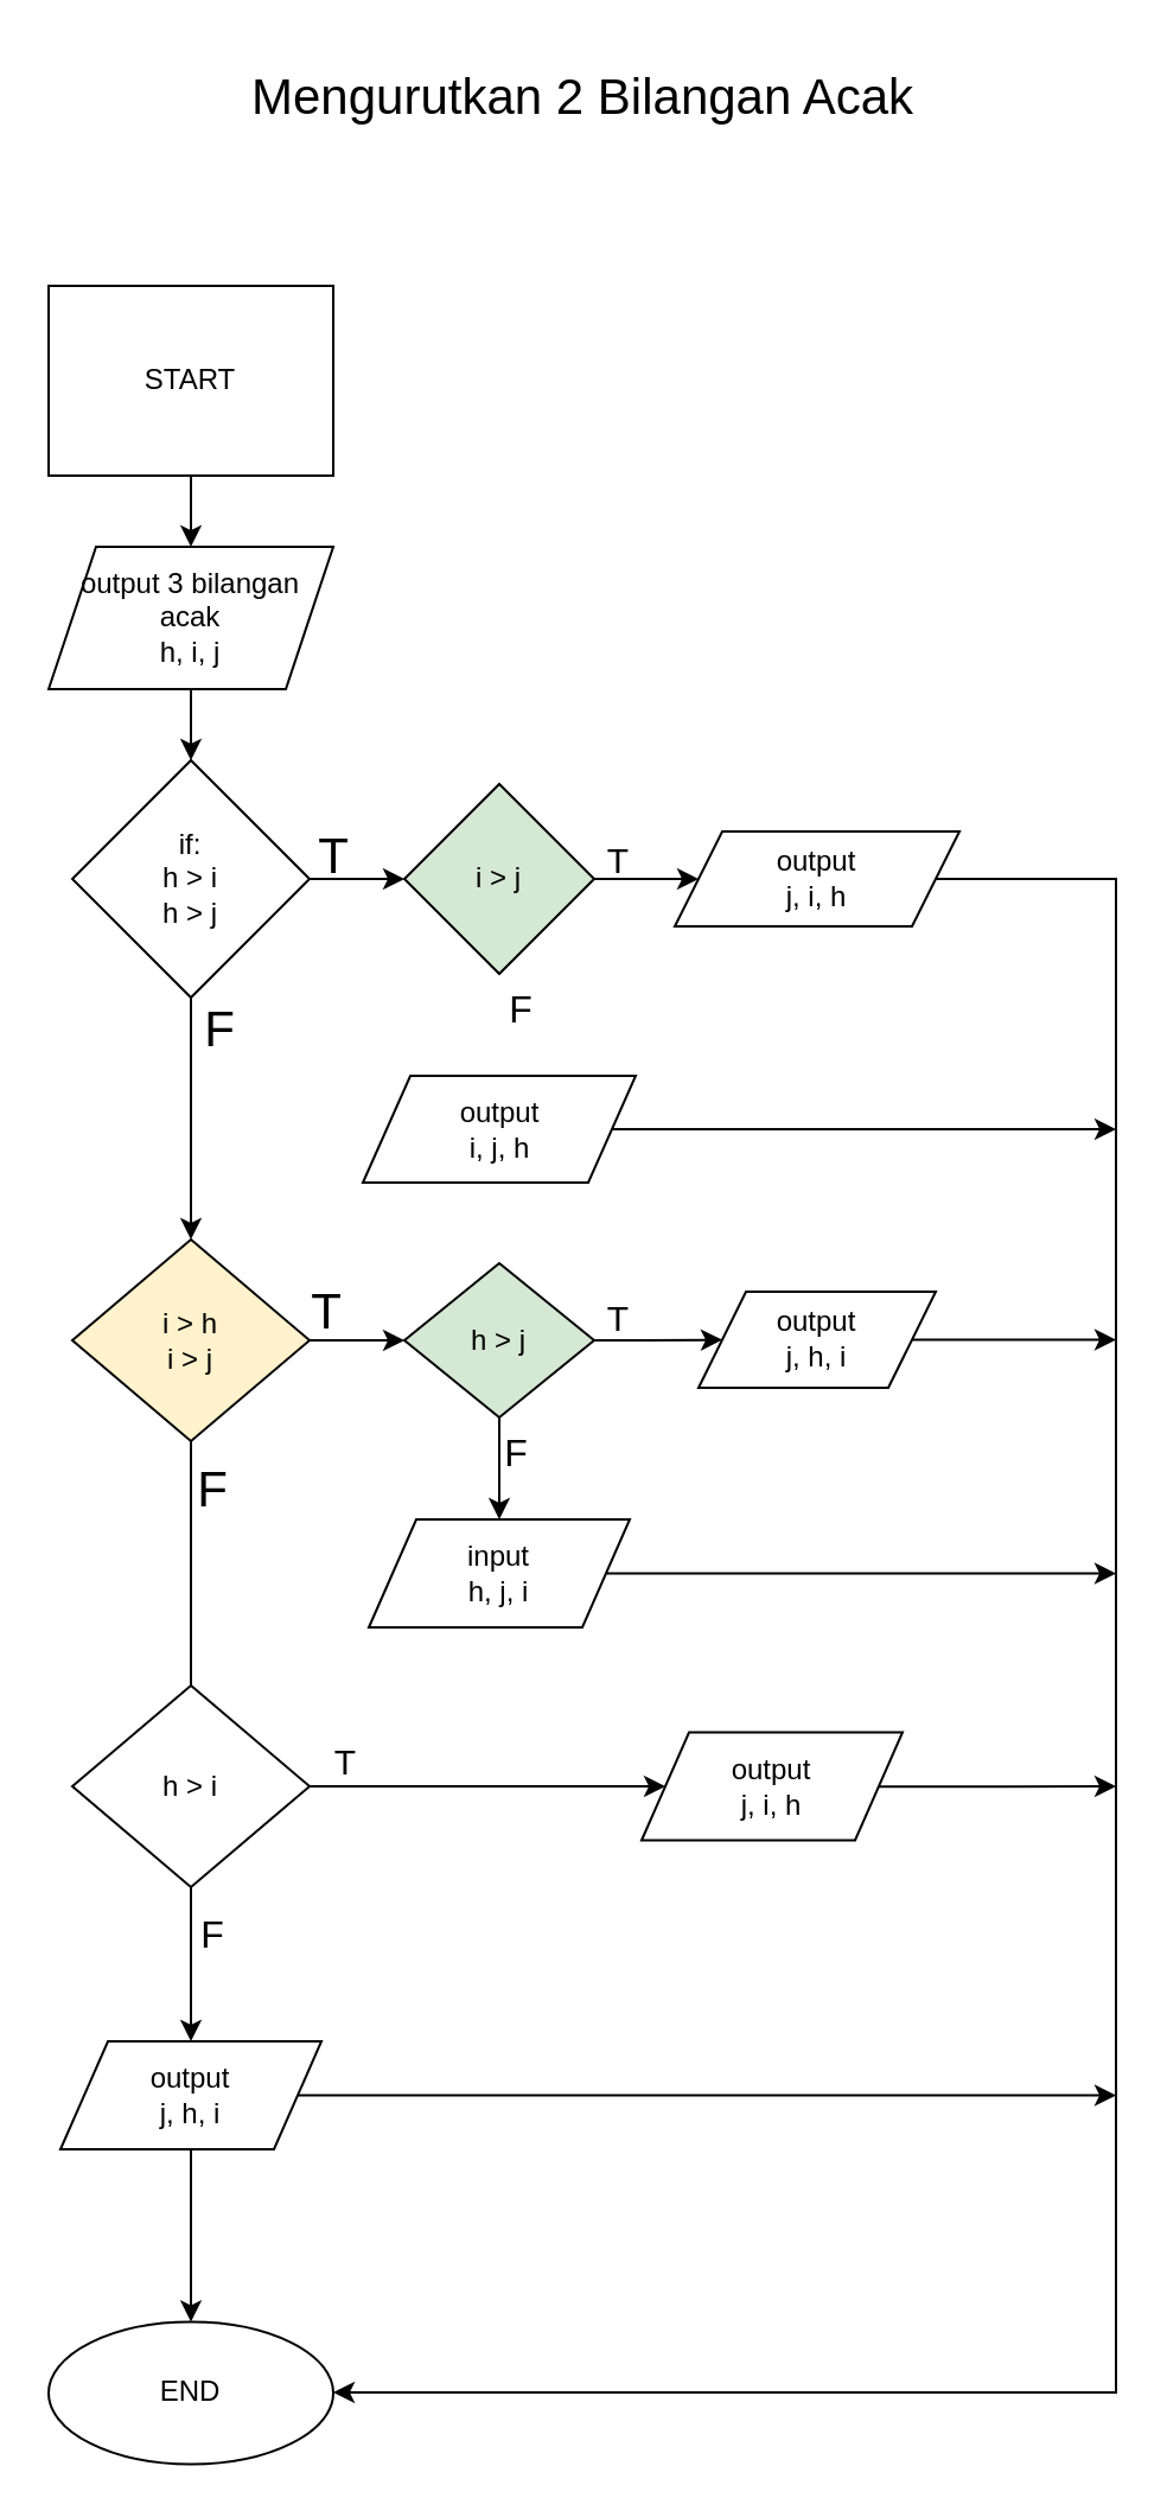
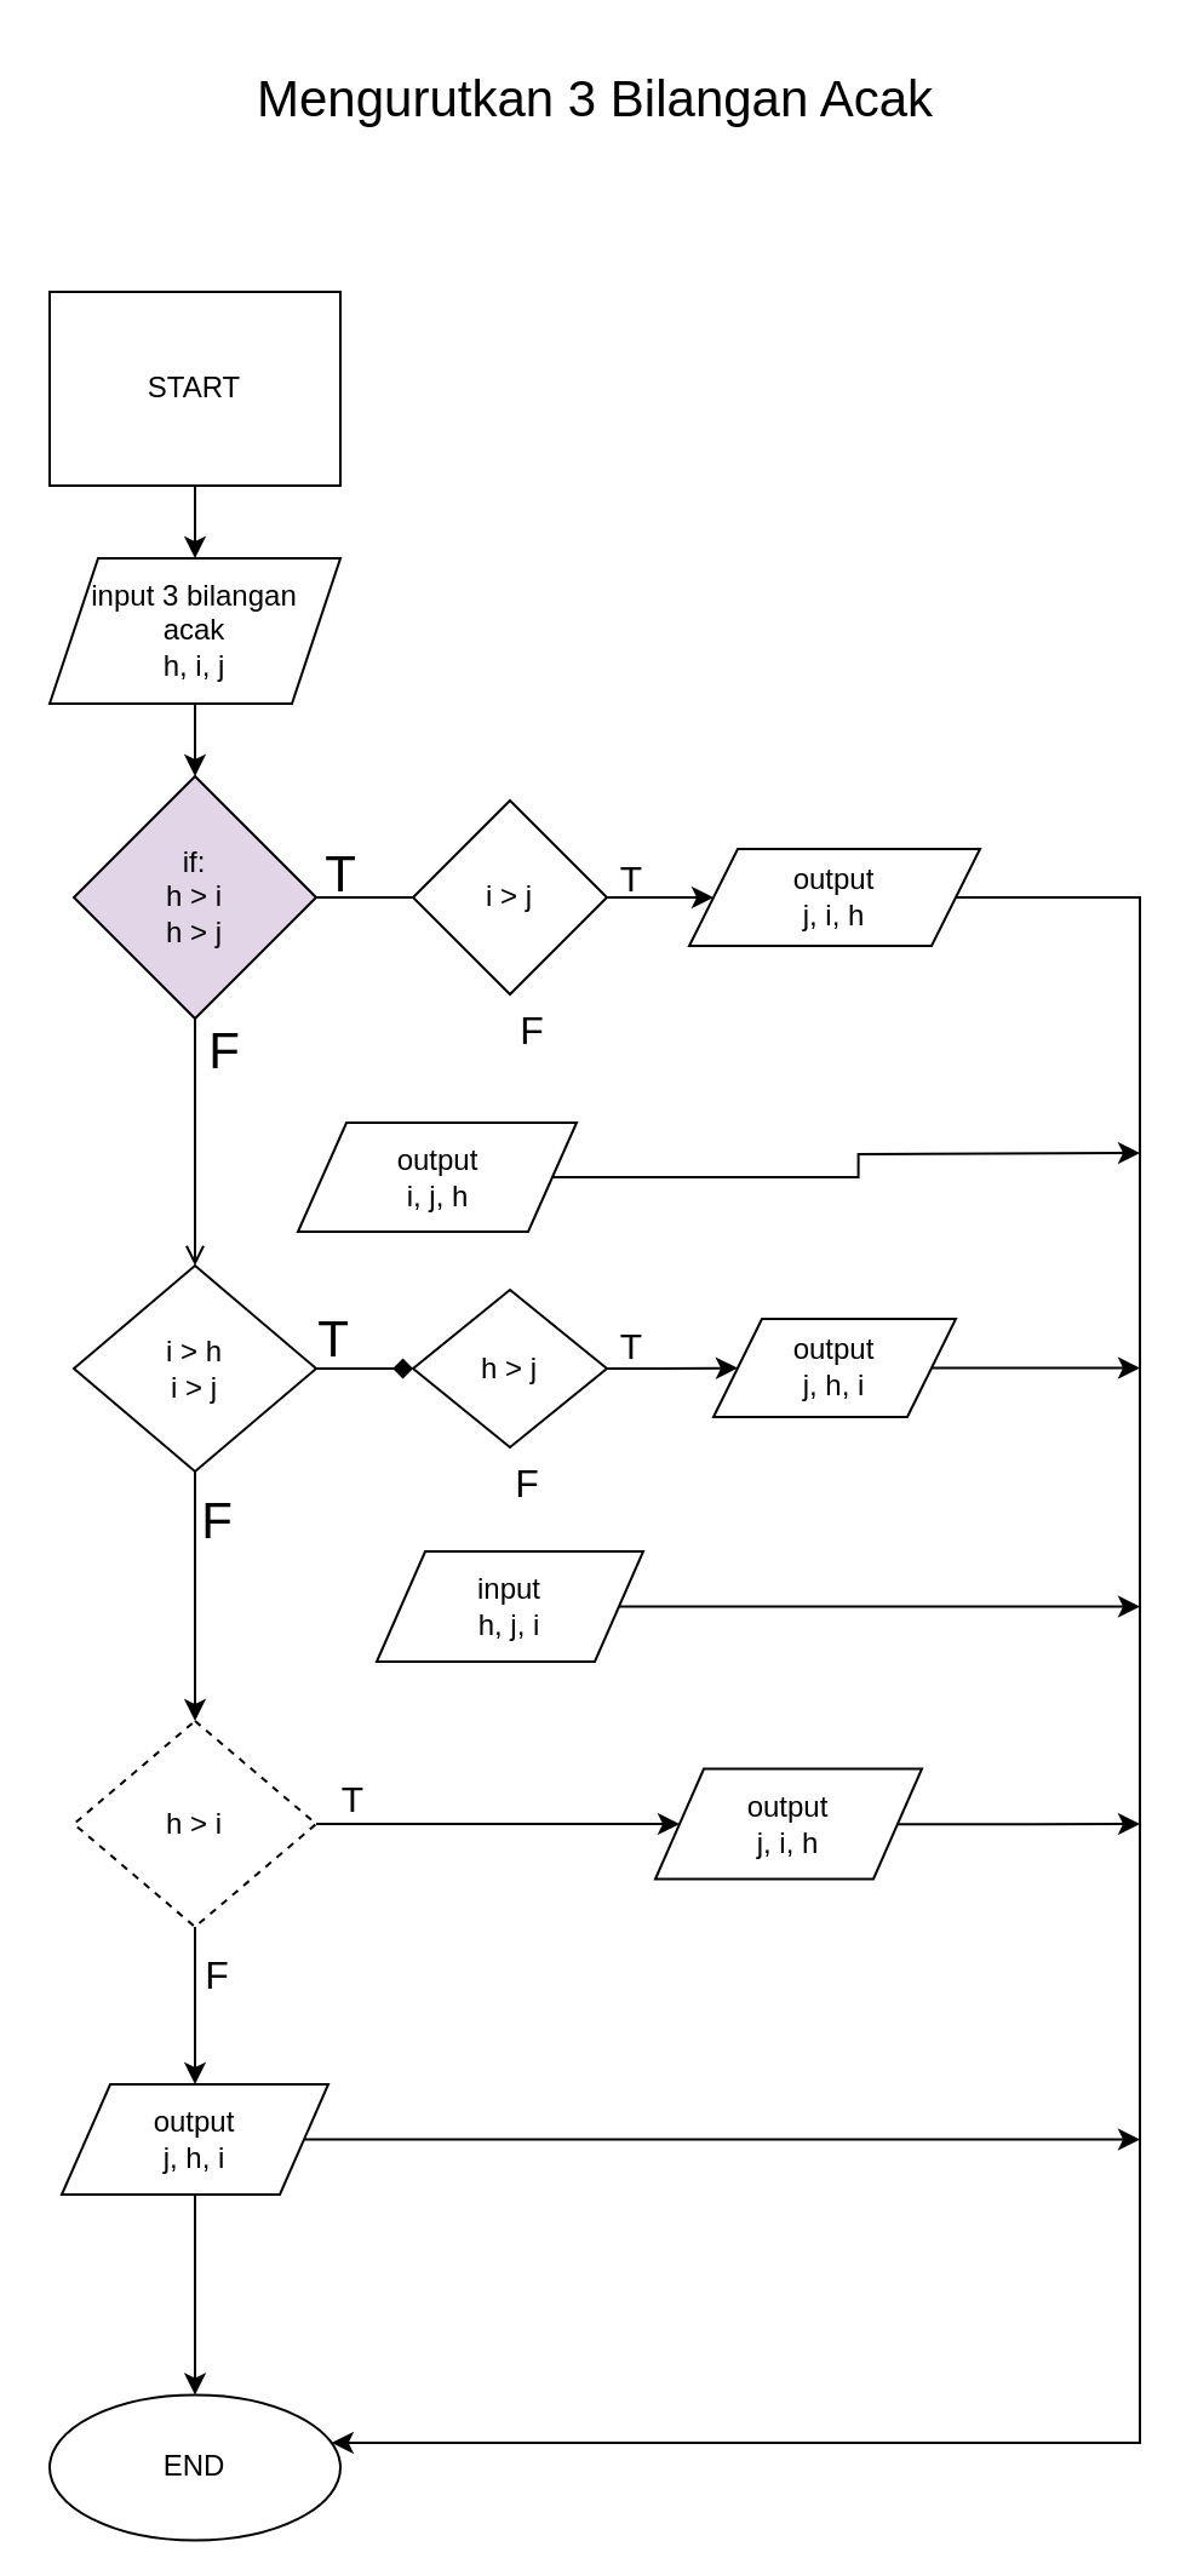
  <mxCell id="0" />
  <mxCell id="1" parent="0" />
  <mxCell id="2" value="" style="edgeStyle=orthogonalEdgeStyle;rounded=0;orthogonalLoop=1;jettySize=auto;html=1;" edge="1" parent="1" source="3" target="6"><mxGeometry relative="1" as="geometry" /></mxCell>
  <mxCell id="3" value="&lt;div&gt;START&lt;/div&gt;" style="whiteSpace=wrap;html=1;rounded=0;" vertex="1" parent="1"><mxGeometry x="20" y="120" width="120" height="80" as="geometry" /></mxCell>
- <mxCell id="4" value="&lt;div&gt;&lt;font style=&quot;font-size: 21px;&quot;&gt;&lt;span&gt;Mengurutkan&lt;/span&gt;&lt;span&gt; 2 &lt;/span&gt;&lt;span&gt;Bilangan&lt;/span&gt;&lt;span&gt; &lt;/span&gt;&lt;span&gt;Acak&lt;/span&gt;&lt;/font&gt;&lt;/div&gt;" style="text;html=1;resizable=0;autosize=1;align=center;verticalAlign=middle;points=[];fillColor=none;strokeColor=none;rounded=0;" vertex="1" parent="1"><mxGeometry x="95" y="20" width="300" height="40" as="geometry" /></mxCell>
+ <mxCell id="4" value="&lt;div&gt;&lt;font style=&quot;font-size: 21px;&quot;&gt;&lt;span&gt;Mengurutkan&lt;/span&gt;&lt;span&gt; 3 &lt;/span&gt;&lt;span&gt;Bilangan&lt;/span&gt;&lt;span&gt; &lt;/span&gt;&lt;span&gt;Acak&lt;/span&gt;&lt;/font&gt;&lt;/div&gt;" style="text;html=1;resizable=0;autosize=1;align=center;verticalAlign=middle;points=[];fillColor=none;strokeColor=none;rounded=0;" vertex="1" parent="1"><mxGeometry x="95" y="20" width="300" height="40" as="geometry" /></mxCell>
  <mxCell id="5" value="" style="edgeStyle=orthogonalEdgeStyle;rounded=0;orthogonalLoop=1;jettySize=auto;html=1;" edge="1" parent="1" source="6" target="9"><mxGeometry relative="1" as="geometry" /></mxCell>
- <mxCell id="6" value="&lt;div&gt;output 3 bilangan &lt;br&gt;&lt;/div&gt;&lt;div&gt;acak&lt;br&gt;&lt;/div&gt;&lt;div&gt;h, i, j&lt;br&gt;&lt;/div&gt;" style="shape=parallelogram;perimeter=parallelogramPerimeter;whiteSpace=wrap;html=1;fixedSize=1;" vertex="1" parent="1"><mxGeometry x="20" y="230" width="120" height="60" as="geometry" /></mxCell>
- <mxCell id="7" value="" style="edgeStyle=orthogonalEdgeStyle;rounded=0;orthogonalLoop=1;jettySize=auto;html=1;fontSize=21;" edge="1" parent="1" source="9" target="11"><mxGeometry relative="1" as="geometry" /></mxCell>
- <mxCell id="8" value="" style="edgeStyle=orthogonalEdgeStyle;rounded=0;orthogonalLoop=1;jettySize=auto;html=1;fontSize=21;" edge="1" parent="1" source="9" target="14"><mxGeometry relative="1" as="geometry" /></mxCell>
- <mxCell id="9" value="&lt;div&gt;if:&lt;/div&gt;&lt;div&gt;h &amp;gt; i&lt;/div&gt;&lt;div&gt;h &amp;gt; j&lt;br&gt;&lt;/div&gt;" style="rhombus;whiteSpace=wrap;html=1;" vertex="1" parent="1"><mxGeometry x="30" y="320" width="100" height="100" as="geometry" /></mxCell>
+ <mxCell id="6" value="&lt;div&gt;input 3 bilangan &lt;br&gt;&lt;/div&gt;&lt;div&gt;acak&lt;br&gt;&lt;/div&gt;&lt;div&gt;h, i, j&lt;br&gt;&lt;/div&gt;" style="shape=parallelogram;perimeter=parallelogramPerimeter;whiteSpace=wrap;html=1;fixedSize=1;" vertex="1" parent="1"><mxGeometry x="20" y="230" width="120" height="60" as="geometry" /></mxCell>
+ <mxCell id="7" value="" style="edgeStyle=orthogonalEdgeStyle;rounded=0;orthogonalLoop=1;jettySize=auto;html=1;fontSize=21;endArrow=none;" edge="1" parent="1" source="9" target="11"><mxGeometry relative="1" as="geometry" /></mxCell>
+ <mxCell id="8" value="" style="edgeStyle=orthogonalEdgeStyle;rounded=0;orthogonalLoop=1;jettySize=auto;html=1;fontSize=21;endArrow=open;" edge="1" parent="1" source="9" target="14"><mxGeometry relative="1" as="geometry" /></mxCell>
+ <mxCell id="9" value="&lt;div&gt;if:&lt;/div&gt;&lt;div&gt;h &amp;gt; i&lt;/div&gt;&lt;div&gt;h &amp;gt; j&lt;br&gt;&lt;/div&gt;" style="rhombus;whiteSpace=wrap;html=1;fillColor=#e1d5e7;" vertex="1" parent="1"><mxGeometry x="30" y="320" width="100" height="100" as="geometry" /></mxCell>
  <mxCell id="10" value="" style="edgeStyle=orthogonalEdgeStyle;rounded=0;orthogonalLoop=1;jettySize=auto;html=1;fontSize=21;" edge="1" parent="1" source="11" target="20"><mxGeometry relative="1" as="geometry" /></mxCell>
- <mxCell id="11" value="i &amp;gt; j" style="rhombus;whiteSpace=wrap;html=1;fillColor=#d5e8d4;" vertex="1" parent="1"><mxGeometry x="170" y="330" width="80" height="80" as="geometry" /></mxCell>
- <mxCell id="12" value="" style="edgeStyle=orthogonalEdgeStyle;rounded=0;orthogonalLoop=1;jettySize=auto;html=1;fontSize=21;" edge="1" parent="1" source="14" target="23"><mxGeometry relative="1" as="geometry" /></mxCell>
- <mxCell id="13" value="" style="edgeStyle=orthogonalEdgeStyle;rounded=0;orthogonalLoop=1;jettySize=auto;html=1;fontSize=21;endArrow=none;" edge="1" parent="1" source="14" target="30"><mxGeometry relative="1" as="geometry" /></mxCell>
- <mxCell id="14" value="&lt;div&gt;i &amp;gt; h&lt;/div&gt;&lt;div&gt;i &amp;gt; j&lt;br&gt;&lt;/div&gt;" style="rhombus;whiteSpace=wrap;html=1;fillColor=#fff2cc;" vertex="1" parent="1"><mxGeometry x="30" y="522" width="100" height="85" as="geometry" /></mxCell>
+ <mxCell id="11" value="i &amp;gt; j" style="rhombus;whiteSpace=wrap;html=1;" vertex="1" parent="1"><mxGeometry x="170" y="330" width="80" height="80" as="geometry" /></mxCell>
+ <mxCell id="12" value="" style="edgeStyle=orthogonalEdgeStyle;rounded=0;orthogonalLoop=1;jettySize=auto;html=1;fontSize=21;endArrow=diamond;" edge="1" parent="1" source="14" target="23"><mxGeometry relative="1" as="geometry" /></mxCell>
+ <mxCell id="13" value="" style="edgeStyle=orthogonalEdgeStyle;rounded=0;orthogonalLoop=1;jettySize=auto;html=1;fontSize=21;" edge="1" parent="1" source="14" target="30"><mxGeometry relative="1" as="geometry" /></mxCell>
+ <mxCell id="14" value="&lt;div&gt;i &amp;gt; h&lt;/div&gt;&lt;div&gt;i &amp;gt; j&lt;br&gt;&lt;/div&gt;" style="rhombus;whiteSpace=wrap;html=1;" vertex="1" parent="1"><mxGeometry x="30" y="522" width="100" height="85" as="geometry" /></mxCell>
  <mxCell id="15" value="&lt;div&gt;T&lt;/div&gt;" style="text;html=1;resizable=0;autosize=1;align=center;verticalAlign=middle;points=[];fillColor=none;strokeColor=none;rounded=0;fontSize=21;" vertex="1" parent="1"><mxGeometry x="120" y="340" width="40" height="40" as="geometry" /></mxCell>
  <mxCell id="16" value="&lt;div&gt;F&lt;/div&gt;" style="text;html=1;resizable=0;autosize=1;align=center;verticalAlign=middle;points=[];fillColor=none;strokeColor=none;rounded=0;fontSize=21;" vertex="1" parent="1"><mxGeometry x="71.5" y="413" width="40" height="40" as="geometry" /></mxCell>
  <mxCell id="17" style="edgeStyle=orthogonalEdgeStyle;rounded=0;orthogonalLoop=1;jettySize=auto;html=1;fontSize=16;" edge="1" parent="1" source="18"><mxGeometry relative="1" as="geometry"><mxPoint x="470" y="475.5" as="targetPoint" /></mxGeometry></mxCell>
- <mxCell id="18" value="&lt;div&gt;output&lt;/div&gt;&lt;div&gt;i, j, h&lt;br&gt;&lt;/div&gt;" style="shape=parallelogram;perimeter=parallelogramPerimeter;whiteSpace=wrap;html=1;fixedSize=1;" vertex="1" parent="1"><mxGeometry x="152.5" y="453" width="115" height="45" as="geometry" /></mxCell>
+ <mxCell id="18" value="&lt;div&gt;output&lt;/div&gt;&lt;div&gt;i, j, h&lt;br&gt;&lt;/div&gt;" style="shape=parallelogram;perimeter=parallelogramPerimeter;whiteSpace=wrap;html=1;fixedSize=1;" vertex="1" parent="1"><mxGeometry x="122.5" y="463" width="115" height="45" as="geometry" /></mxCell>
  <mxCell id="19" style="edgeStyle=orthogonalEdgeStyle;rounded=0;orthogonalLoop=1;jettySize=auto;html=1;fontSize=16;" edge="1" parent="1" source="20" target="44"><mxGeometry relative="1" as="geometry"><Array as="points"><mxPoint x="470" y="370" /><mxPoint x="470" y="1008" /></Array></mxGeometry></mxCell>
  <mxCell id="20" value="&lt;div&gt;output&lt;/div&gt;&lt;div&gt;j, i, h&lt;br&gt;&lt;/div&gt;" style="shape=parallelogram;perimeter=parallelogramPerimeter;whiteSpace=wrap;html=1;fixedSize=1;" vertex="1" parent="1"><mxGeometry x="284" y="350" width="120" height="40" as="geometry" /></mxCell>
- <mxCell id="21" value="" style="edgeStyle=orthogonalEdgeStyle;rounded=0;orthogonalLoop=1;jettySize=auto;html=1;fontSize=21;" edge="1" parent="1" source="23" target="25"><mxGeometry relative="1" as="geometry" /></mxCell>
  <mxCell id="22" value="" style="edgeStyle=orthogonalEdgeStyle;rounded=0;orthogonalLoop=1;jettySize=auto;html=1;fontSize=21;" edge="1" parent="1" source="23" target="27"><mxGeometry relative="1" as="geometry" /></mxCell>
- <mxCell id="23" value="h &amp;gt; j" style="rhombus;whiteSpace=wrap;html=1;fillColor=#d5e8d4;" vertex="1" parent="1"><mxGeometry x="170" y="532" width="80" height="65" as="geometry" /></mxCell>
+ <mxCell id="23" value="h &amp;gt; j" style="rhombus;whiteSpace=wrap;html=1;" vertex="1" parent="1"><mxGeometry x="170" y="532" width="80" height="65" as="geometry" /></mxCell>
  <mxCell id="24" style="edgeStyle=orthogonalEdgeStyle;rounded=0;orthogonalLoop=1;jettySize=auto;html=1;fontSize=16;" edge="1" parent="1" source="25"><mxGeometry relative="1" as="geometry"><mxPoint x="470" y="662.75" as="targetPoint" /></mxGeometry></mxCell>
  <mxCell id="25" value="&lt;div&gt;input&lt;/div&gt;&lt;div&gt;h, j, i&lt;br&gt;&lt;/div&gt;" style="shape=parallelogram;perimeter=parallelogramPerimeter;whiteSpace=wrap;html=1;fixedSize=1;" vertex="1" parent="1"><mxGeometry x="155" y="640" width="110" height="45.5" as="geometry" /></mxCell>
  <mxCell id="26" style="edgeStyle=orthogonalEdgeStyle;rounded=0;orthogonalLoop=1;jettySize=auto;html=1;fontSize=16;" edge="1" parent="1" source="27"><mxGeometry relative="1" as="geometry"><mxPoint x="470" y="564.25" as="targetPoint" /></mxGeometry></mxCell>
  <mxCell id="27" value="&lt;div&gt;output&lt;/div&gt;&lt;div&gt;j, h, i&lt;br&gt;&lt;/div&gt;" style="shape=parallelogram;perimeter=parallelogramPerimeter;whiteSpace=wrap;html=1;fixedSize=1;" vertex="1" parent="1"><mxGeometry x="294" y="544" width="100" height="40.5" as="geometry" /></mxCell>
  <mxCell id="28" value="" style="edgeStyle=orthogonalEdgeStyle;rounded=0;orthogonalLoop=1;jettySize=auto;html=1;fontSize=21;entryX=0;entryY=0.5;entryDx=0;entryDy=0;" edge="1" parent="1" source="30" target="32"><mxGeometry relative="1" as="geometry"><mxPoint x="179.977" y="752.556" as="targetPoint" /></mxGeometry></mxCell>
  <mxCell id="29" value="" style="edgeStyle=orthogonalEdgeStyle;rounded=0;orthogonalLoop=1;jettySize=auto;html=1;fontSize=21;" edge="1" parent="1" source="30" target="35"><mxGeometry relative="1" as="geometry" /></mxCell>
- <mxCell id="30" value="h &amp;gt; i" style="rhombus;whiteSpace=wrap;html=1;" vertex="1" parent="1"><mxGeometry x="30" y="710" width="100" height="85" as="geometry" /></mxCell>
+ <mxCell id="30" value="h &amp;gt; i" style="rhombus;whiteSpace=wrap;html=1;dashed=1;" vertex="1" parent="1"><mxGeometry x="30" y="710" width="100" height="85" as="geometry" /></mxCell>
  <mxCell id="31" style="edgeStyle=orthogonalEdgeStyle;rounded=0;orthogonalLoop=1;jettySize=auto;html=1;fontSize=16;" edge="1" parent="1" source="32"><mxGeometry relative="1" as="geometry"><mxPoint x="470" y="752.5" as="targetPoint" /></mxGeometry></mxCell>
  <mxCell id="32" value="&lt;div&gt;output&lt;/div&gt;&lt;div&gt;j, i, h&lt;br&gt;&lt;/div&gt;" style="shape=parallelogram;perimeter=parallelogramPerimeter;whiteSpace=wrap;html=1;fixedSize=1;" vertex="1" parent="1"><mxGeometry x="270" y="729.75" width="110" height="45.5" as="geometry" /></mxCell>
  <mxCell id="33" value="" style="edgeStyle=orthogonalEdgeStyle;rounded=0;orthogonalLoop=1;jettySize=auto;html=1;fontSize=16;" edge="1" parent="1" source="35" target="44"><mxGeometry relative="1" as="geometry" /></mxCell>
  <mxCell id="34" style="edgeStyle=orthogonalEdgeStyle;rounded=0;orthogonalLoop=1;jettySize=auto;html=1;fontSize=16;" edge="1" parent="1" source="35"><mxGeometry relative="1" as="geometry"><mxPoint x="470" y="882.75" as="targetPoint" /></mxGeometry></mxCell>
  <mxCell id="35" value="&lt;div&gt;output&lt;/div&gt;&lt;div&gt;j, h, i&lt;br&gt;&lt;/div&gt;" style="shape=parallelogram;perimeter=parallelogramPerimeter;whiteSpace=wrap;html=1;fixedSize=1;" vertex="1" parent="1"><mxGeometry x="25" y="860" width="110" height="45.5" as="geometry" /></mxCell>
  <mxCell id="36" value="&lt;div&gt;&lt;font style=&quot;font-size: 15px;&quot;&gt;T&lt;/font&gt;&lt;/div&gt;" style="text;html=1;resizable=0;autosize=1;align=center;verticalAlign=middle;points=[];fillColor=none;strokeColor=none;rounded=0;fontSize=21;" vertex="1" parent="1"><mxGeometry x="245" y="340" width="30" height="40" as="geometry" /></mxCell>
  <mxCell id="37" value="&lt;div style=&quot;font-size: 16px;&quot;&gt;&lt;font style=&quot;font-size: 16px;&quot;&gt;F&lt;/font&gt;&lt;/div&gt;" style="text;html=1;resizable=0;autosize=1;align=center;verticalAlign=middle;points=[];fillColor=none;strokeColor=none;rounded=0;fontSize=21;" vertex="1" parent="1"><mxGeometry x="204" y="410" width="30" height="30" as="geometry" /></mxCell>
  <mxCell id="38" value="&lt;div&gt;T&lt;/div&gt;" style="text;html=1;resizable=0;autosize=1;align=center;verticalAlign=middle;points=[];fillColor=none;strokeColor=none;rounded=0;fontSize=21;" vertex="1" parent="1"><mxGeometry x="116.5" y="531.5" width="40" height="40" as="geometry" /></mxCell>
  <mxCell id="39" value="&lt;div&gt;F&lt;/div&gt;" style="text;html=1;resizable=0;autosize=1;align=center;verticalAlign=middle;points=[];fillColor=none;strokeColor=none;rounded=0;fontSize=21;" vertex="1" parent="1"><mxGeometry x="69" y="607" width="40" height="40" as="geometry" /></mxCell>
  <mxCell id="40" value="&lt;div&gt;&lt;font style=&quot;font-size: 15px;&quot;&gt;T&lt;/font&gt;&lt;/div&gt;" style="text;html=1;resizable=0;autosize=1;align=center;verticalAlign=middle;points=[];fillColor=none;strokeColor=none;rounded=0;fontSize=21;" vertex="1" parent="1"><mxGeometry x="245" y="533" width="30" height="40" as="geometry" /></mxCell>
  <mxCell id="41" value="&lt;div style=&quot;font-size: 16px;&quot;&gt;&lt;font style=&quot;font-size: 16px;&quot;&gt;F&lt;/font&gt;&lt;/div&gt;" style="text;html=1;resizable=0;autosize=1;align=center;verticalAlign=middle;points=[];fillColor=none;strokeColor=none;rounded=0;fontSize=21;" vertex="1" parent="1"><mxGeometry x="202" y="597" width="30" height="30" as="geometry" /></mxCell>
  <mxCell id="42" value="&lt;div&gt;&lt;font style=&quot;font-size: 15px;&quot;&gt;T&lt;/font&gt;&lt;/div&gt;" style="text;html=1;resizable=0;autosize=1;align=center;verticalAlign=middle;points=[];fillColor=none;strokeColor=none;rounded=0;fontSize=21;" vertex="1" parent="1"><mxGeometry x="130" y="720" width="30" height="40" as="geometry" /></mxCell>
  <mxCell id="43" value="&lt;div style=&quot;font-size: 16px;&quot;&gt;&lt;font style=&quot;font-size: 16px;&quot;&gt;F&lt;/font&gt;&lt;/div&gt;" style="text;html=1;resizable=0;autosize=1;align=center;verticalAlign=middle;points=[];fillColor=none;strokeColor=none;rounded=0;fontSize=21;" vertex="1" parent="1"><mxGeometry x="74" y="800" width="30" height="30" as="geometry" /></mxCell>
- <mxCell id="44" value="&lt;div&gt;END&lt;/div&gt;" style="ellipse;whiteSpace=wrap;html=1;" vertex="1" parent="1"><mxGeometry x="20" y="978.25" width="120" height="60" as="geometry" /></mxCell>
+ <mxCell id="44" value="&lt;div&gt;END&lt;/div&gt;" style="ellipse;whiteSpace=wrap;html=1;" vertex="1" parent="1"><mxGeometry x="20" y="988.25" width="120" height="60" as="geometry" /></mxCell>
